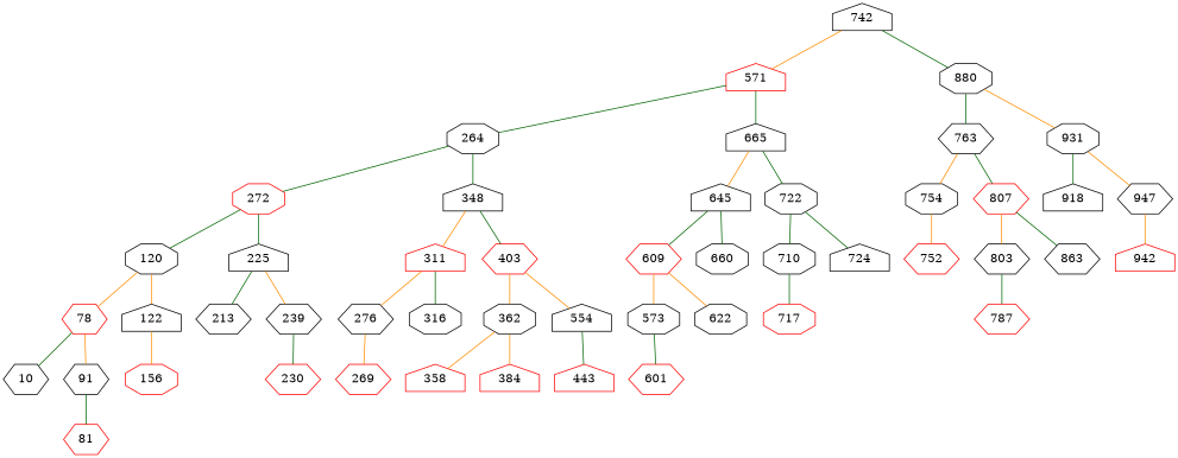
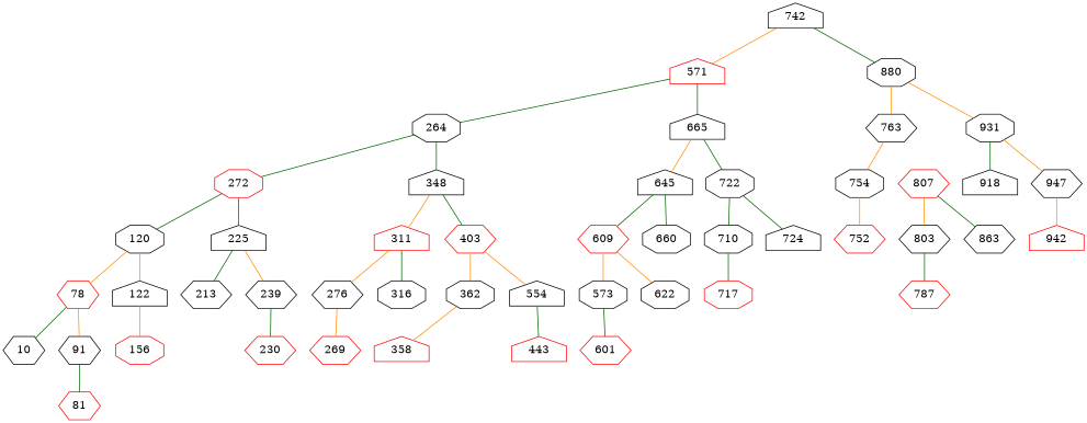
  graph {
    node [color=black shape=hexagon]
    edge [color=darkgreen]
    742 [shape=house]
    571 [color=red shape=house]
    880 [shape=octagon]
    264 [shape=octagon]
    665 [shape=house]
    763
    931 [shape=octagon]
    n8 [color=red label=272 shape=octagon]
    348 [shape=house]
    645 [shape=house]
    722 [shape=octagon]
    120 [shape=octagon]
    225 [shape=house]
    311 [color=red shape=house]
    403 [color=red]
    78 [color=red]
    122 [shape=house]
    213
    239
    10
    91
    156 [color=red shape=octagon]
    81 [color=red]
    230 [color=red]
    276
    316 [shape=octagon]
    362 [shape=octagon]
    554 [shape=house]
    269 [color=red]
    358 [color=red shape=house]
-   384 [color=red shape=house]
    443 [color=red shape=house]
    609 [color=red]
    660 [shape=octagon]
    710 [shape=octagon]
    724 [shape=house]
    573 [shape=octagon]
    622 [shape=octagon]
    601 [color=red]
    717 [color=red shape=octagon]
    754 [shape=octagon]
    807 [color=red]
    918 [shape=house]
    947
    752 [color=red]
    803
    863
    787 [color=red]
    942 [color=red shape=house]
    742 -- 571 [color=darkorange]
    742 -- 880
    571 -- 264
    571 -- 665
-   880 -- 763
+   880 -- 763 [color=darkorange]
    880 -- 931 [color=darkorange]
    264 -- n8
    264 -- 348
    665 -- 645 [color=darkorange]
    665 -- 722
    763 -- 754 [color=darkorange]
-   763 -- 807
    931 -- 918
    931 -- 947 [color=darkorange]
    n8 -- 120
    n8 -- 225
    348 -- 311 [color=darkorange]
    348 -- 403
    645 -- 609
    645 -- 660
    722 -- 710
    722 -- 724
    120 -- 78 [color=darkorange]
    120 -- 122 [color=darkorange]
    225 -- 213
    225 -- 239 [color=darkorange]
    311 -- 276 [color=darkorange]
    311 -- 316
    403 -- 362 [color=darkorange]
    403 -- 554 [color=darkorange]
    78 -- 10
    78 -- 91 [color=darkorange]
    122 -- 156 [color=darkorange]
    239 -- 230
    91 -- 81
    276 -- 269 [color=darkorange]
    362 -- 358 [color=darkorange]
-   362 -- 384 [color=darkorange]
    554 -- 443
    609 -- 573 [color=darkorange]
    609 -- 622 [color=darkorange]
    710 -- 717
    573 -- 601
    754 -- 752 [color=darkorange]
    807 -- 803 [color=darkorange]
    807 -- 863
    947 -- 942 [color=darkorange]
    803 -- 787
  }
